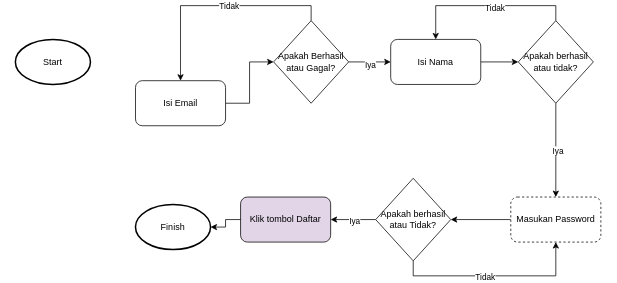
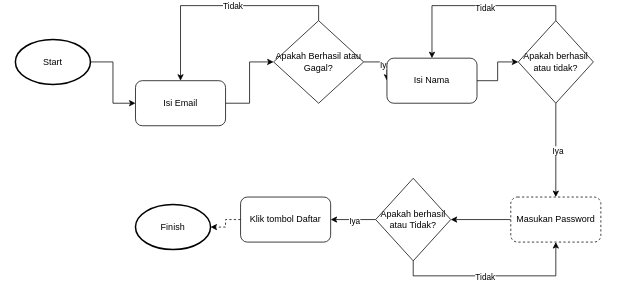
  <mxCell id="0" />
  <mxCell id="1" parent="0" />
+ <mxCell id="2" style="edgeStyle=orthogonalEdgeStyle;rounded=0;orthogonalLoop=1;jettySize=auto;html=1;exitX=1;exitY=0.5;exitDx=0;exitDy=0;exitPerimeter=0;entryX=0;entryY=0.5;entryDx=0;entryDy=0;" edge="1" parent="1" source="3" target="5"><mxGeometry relative="1" as="geometry" /></mxCell>
  <mxCell id="3" value="Start" style="strokeWidth=2;html=1;shape=mxgraph.flowchart.start_1;whiteSpace=wrap;" vertex="1" parent="1"><mxGeometry x="20" y="45" width="100" height="60" as="geometry" /></mxCell>
  <mxCell id="4" style="edgeStyle=orthogonalEdgeStyle;rounded=0;orthogonalLoop=1;jettySize=auto;html=1;exitX=1;exitY=0.5;exitDx=0;exitDy=0;entryX=0;entryY=0.5;entryDx=0;entryDy=0;" edge="1" parent="1" source="5" target="10"><mxGeometry relative="1" as="geometry" /></mxCell>
  <mxCell id="5" value="Isi Email" style="rounded=1;whiteSpace=wrap;html=1;" vertex="1" parent="1"><mxGeometry x="180" y="100" width="120" height="60" as="geometry" /></mxCell>
  <mxCell id="6" style="edgeStyle=orthogonalEdgeStyle;rounded=0;orthogonalLoop=1;jettySize=auto;html=1;exitX=0.5;exitY=0;exitDx=0;exitDy=0;entryX=0.5;entryY=0;entryDx=0;entryDy=0;" edge="1" parent="1" source="10" target="5"><mxGeometry relative="1" as="geometry" /></mxCell>
  <mxCell id="7" value="Tidak" style="edgeLabel;html=1;align=center;verticalAlign=middle;resizable=0;points=[];" vertex="1" connectable="0" parent="6"><mxGeometry x="-0.113" relative="1" as="geometry"><mxPoint as="offset" /></mxGeometry></mxCell>
  <mxCell id="8" style="edgeStyle=orthogonalEdgeStyle;rounded=0;orthogonalLoop=1;jettySize=auto;html=1;exitX=1;exitY=0.5;exitDx=0;exitDy=0;entryX=0;entryY=0.5;entryDx=0;entryDy=0;" edge="1" parent="1" source="10" target="12"><mxGeometry relative="1" as="geometry" /></mxCell>
  <mxCell id="9" value="Iya" style="edgeLabel;html=1;align=center;verticalAlign=middle;resizable=0;points=[];" vertex="1" connectable="0" parent="8"><mxGeometry y="-3" relative="1" as="geometry"><mxPoint as="offset" /></mxGeometry></mxCell>
- <mxCell id="10" value="Apakah Berhasil atau Gagal?" style="rhombus;whiteSpace=wrap;html=1;" vertex="1" parent="1"><mxGeometry x="364" y="20" width="100" height="110" as="geometry" /></mxCell>
+ <mxCell id="10" value="Apakah Berhasil atau Gagal?" style="rhombus;whiteSpace=wrap;html=1;" vertex="1" parent="1"><mxGeometry x="364" y="20" width="120" height="110" as="geometry" /></mxCell>
  <mxCell id="11" style="edgeStyle=orthogonalEdgeStyle;rounded=0;orthogonalLoop=1;jettySize=auto;html=1;exitX=1;exitY=0.5;exitDx=0;exitDy=0;entryX=0;entryY=0.5;entryDx=0;entryDy=0;" edge="1" parent="1" source="12" target="17"><mxGeometry relative="1" as="geometry" /></mxCell>
- <mxCell id="12" value="Isi Nama" style="rounded=1;whiteSpace=wrap;html=1;" vertex="1" parent="1"><mxGeometry x="520" y="45" width="120" height="60" as="geometry" /></mxCell>
+ <mxCell id="12" value="Isi Nama" style="rounded=1;whiteSpace=wrap;html=1;" vertex="1" parent="1"><mxGeometry x="515" y="70" width="120" height="60" as="geometry" /></mxCell>
  <mxCell id="13" style="edgeStyle=orthogonalEdgeStyle;rounded=0;orthogonalLoop=1;jettySize=auto;html=1;exitX=0.5;exitY=0;exitDx=0;exitDy=0;entryX=0.5;entryY=0;entryDx=0;entryDy=0;" edge="1" parent="1" source="17" target="12"><mxGeometry relative="1" as="geometry" /></mxCell>
  <mxCell id="14" value="Tidak" style="edgeLabel;html=1;align=center;verticalAlign=middle;resizable=0;points=[];" vertex="1" connectable="0" parent="13"><mxGeometry x="-0.096" y="2" relative="1" as="geometry"><mxPoint as="offset" /></mxGeometry></mxCell>
  <mxCell id="15" style="edgeStyle=orthogonalEdgeStyle;rounded=0;orthogonalLoop=1;jettySize=auto;html=1;exitX=0.5;exitY=1;exitDx=0;exitDy=0;" edge="1" parent="1" source="17" target="19"><mxGeometry relative="1" as="geometry" /></mxCell>
  <mxCell id="16" value="Iya" style="edgeLabel;html=1;align=center;verticalAlign=middle;resizable=0;points=[];" vertex="1" connectable="0" parent="15"><mxGeometry x="0.008" y="2" relative="1" as="geometry"><mxPoint as="offset" /></mxGeometry></mxCell>
  <mxCell id="17" value="Apakah berhasil atau tidak?" style="rhombus;whiteSpace=wrap;html=1;" vertex="1" parent="1"><mxGeometry x="690" y="20" width="100" height="110" as="geometry" /></mxCell>
  <mxCell id="18" style="edgeStyle=orthogonalEdgeStyle;rounded=0;orthogonalLoop=1;jettySize=auto;html=1;exitX=0;exitY=0.5;exitDx=0;exitDy=0;entryX=1;entryY=0.5;entryDx=0;entryDy=0;" edge="1" parent="1" source="19" target="24"><mxGeometry relative="1" as="geometry" /></mxCell>
  <mxCell id="19" value="Masukan Password" style="rounded=1;whiteSpace=wrap;html=1;dashed=1;" vertex="1" parent="1"><mxGeometry x="680" y="255" width="120" height="60" as="geometry" /></mxCell>
  <mxCell id="20" style="edgeStyle=orthogonalEdgeStyle;rounded=0;orthogonalLoop=1;jettySize=auto;html=1;exitX=0.5;exitY=1;exitDx=0;exitDy=0;entryX=0.5;entryY=1;entryDx=0;entryDy=0;" edge="1" parent="1" source="24" target="19"><mxGeometry relative="1" as="geometry" /></mxCell>
  <mxCell id="21" value="Tidak" style="edgeLabel;html=1;align=center;verticalAlign=middle;resizable=0;points=[];" vertex="1" connectable="0" parent="20"><mxGeometry x="-0.095" y="-1" relative="1" as="geometry"><mxPoint as="offset" /></mxGeometry></mxCell>
  <mxCell id="22" style="edgeStyle=orthogonalEdgeStyle;rounded=0;orthogonalLoop=1;jettySize=auto;html=1;exitX=0;exitY=0.5;exitDx=0;exitDy=0;entryX=1;entryY=0.5;entryDx=0;entryDy=0;" edge="1" parent="1" source="24" target="25"><mxGeometry relative="1" as="geometry" /></mxCell>
  <mxCell id="23" value="Iya" style="edgeLabel;html=1;align=center;verticalAlign=middle;resizable=0;points=[];" vertex="1" connectable="0" parent="22"><mxGeometry x="-0.044" y="2" relative="1" as="geometry"><mxPoint as="offset" /></mxGeometry></mxCell>
  <mxCell id="24" value="Apakah berhasil atau Tidak?" style="rhombus;whiteSpace=wrap;html=1;" vertex="1" parent="1"><mxGeometry x="500" y="230" width="100" height="110" as="geometry" /></mxCell>
- <mxCell id="25" value="Klik tombol Daftar" style="rounded=1;whiteSpace=wrap;html=1;fillColor=#e1d5e7;" vertex="1" parent="1"><mxGeometry x="320" y="255" width="120" height="60" as="geometry" /></mxCell>
+ <mxCell id="25" value="Klik tombol Daftar" style="rounded=1;whiteSpace=wrap;html=1;" vertex="1" parent="1"><mxGeometry x="320" y="255" width="120" height="60" as="geometry" /></mxCell>
  <mxCell id="26" value="Finish" style="strokeWidth=2;html=1;shape=mxgraph.flowchart.start_1;whiteSpace=wrap;" vertex="1" parent="1"><mxGeometry x="180" y="265" width="100" height="60" as="geometry" /></mxCell>
- <mxCell id="27" style="edgeStyle=orthogonalEdgeStyle;rounded=0;orthogonalLoop=1;jettySize=auto;html=1;exitX=0;exitY=0.5;exitDx=0;exitDy=0;entryX=1;entryY=0.5;entryDx=0;entryDy=0;entryPerimeter=0;" edge="1" parent="1" source="25" target="26"><mxGeometry relative="1" as="geometry" /></mxCell>
+ <mxCell id="27" style="edgeStyle=orthogonalEdgeStyle;rounded=0;orthogonalLoop=1;jettySize=auto;html=1;exitX=0;exitY=0.5;exitDx=0;exitDy=0;entryX=1;entryY=0.5;entryDx=0;entryDy=0;entryPerimeter=0;dashed=1;" edge="1" parent="1" source="25" target="26"><mxGeometry relative="1" as="geometry" /></mxCell>
